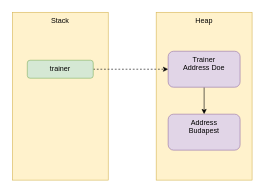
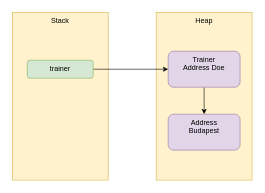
  <mxCell id="0" />
  <mxCell id="1" parent="0" />
  <mxCell id="2" value="Stack" style="rounded=0;whiteSpace=wrap;html=1;verticalAlign=top;fillColor=#fff2cc;strokeColor=#d6b656;" vertex="1" parent="1"><mxGeometry x="20" y="20" width="160" height="280" as="geometry" /></mxCell>
  <mxCell id="3" value="Heap" style="rounded=0;whiteSpace=wrap;html=1;verticalAlign=top;fillColor=#fff2cc;strokeColor=#d6b656;" vertex="1" parent="1"><mxGeometry x="260" y="20" width="160" height="280" as="geometry" /></mxCell>
- <mxCell id="4" style="edgeStyle=orthogonalEdgeStyle;rounded=0;orthogonalLoop=1;jettySize=auto;html=1;exitX=1;exitY=0.5;exitDx=0;exitDy=0;dashed=1;" edge="1" parent="1" source="5" target="7"><mxGeometry relative="1" as="geometry" /></mxCell>
+ <mxCell id="4" style="edgeStyle=orthogonalEdgeStyle;rounded=0;orthogonalLoop=1;jettySize=auto;html=1;exitX=1;exitY=0.5;exitDx=0;exitDy=0;" edge="1" parent="1" source="5" target="7"><mxGeometry relative="1" as="geometry" /></mxCell>
  <mxCell id="5" value="trainer" style="rounded=1;whiteSpace=wrap;html=1;verticalAlign=top;fillColor=#d5e8d4;strokeColor=#82b366;" vertex="1" parent="1"><mxGeometry x="45" y="100" width="110" height="30" as="geometry" /></mxCell>
  <mxCell id="6" style="edgeStyle=orthogonalEdgeStyle;rounded=0;orthogonalLoop=1;jettySize=auto;html=1;exitX=0.5;exitY=1;exitDx=0;exitDy=0;entryX=0.5;entryY=0;entryDx=0;entryDy=0;" edge="1" parent="1" source="7" target="8"><mxGeometry relative="1" as="geometry" /></mxCell>
  <mxCell id="7" value="Trainer&lt;br&gt;Address Doe" style="rounded=1;whiteSpace=wrap;html=1;verticalAlign=top;fillColor=#e1d5e7;strokeColor=#9673a6;" vertex="1" parent="1"><mxGeometry x="280" y="85" width="120" height="60" as="geometry" /></mxCell>
  <mxCell id="8" value="Address&lt;br&gt;Budapest" style="rounded=1;whiteSpace=wrap;html=1;verticalAlign=top;fillColor=#e1d5e7;strokeColor=#9673a6;" vertex="1" parent="1"><mxGeometry x="280" y="190" width="120" height="60" as="geometry" /></mxCell>
